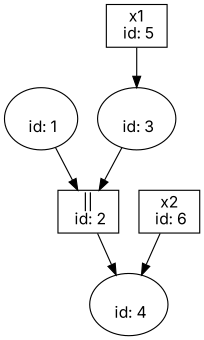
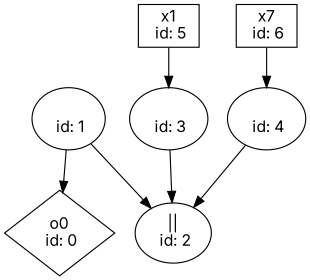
  digraph {
    fontname=Inter
    node [fontname=Inter]
    edge [fontname=Inter]
+   n1 [label="o0\n id: 0" shape=diamond]
    n2 [label="\n id: 1"]
-   n3 [label="||\n id: 2" shape=box]
+   n3 [label="||\n id: 2"]
    n4 [label="\n id: 3"]
    n5 [label="\n id: 4"]
    n6 [label="x1\n id: 5" shape=box]
-   n7 [label="x2\n id: 6" shape=box]
+   n7 [label="x7\n id: 6" shape=box]
+   n2 -> n1
    n2 -> n3
    n4 -> n3
-   n3 -> n5
+   n5 -> n3
    n6 -> n4
    n7 -> n5
  }
